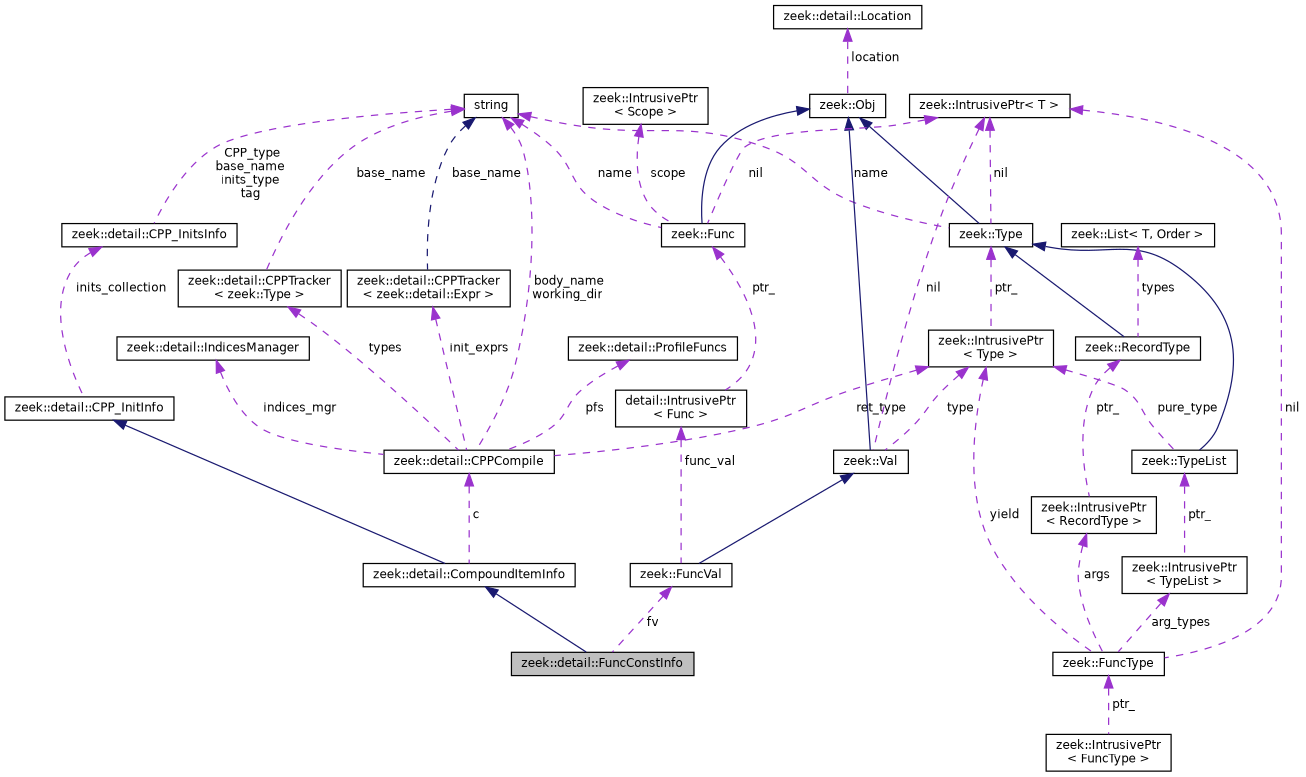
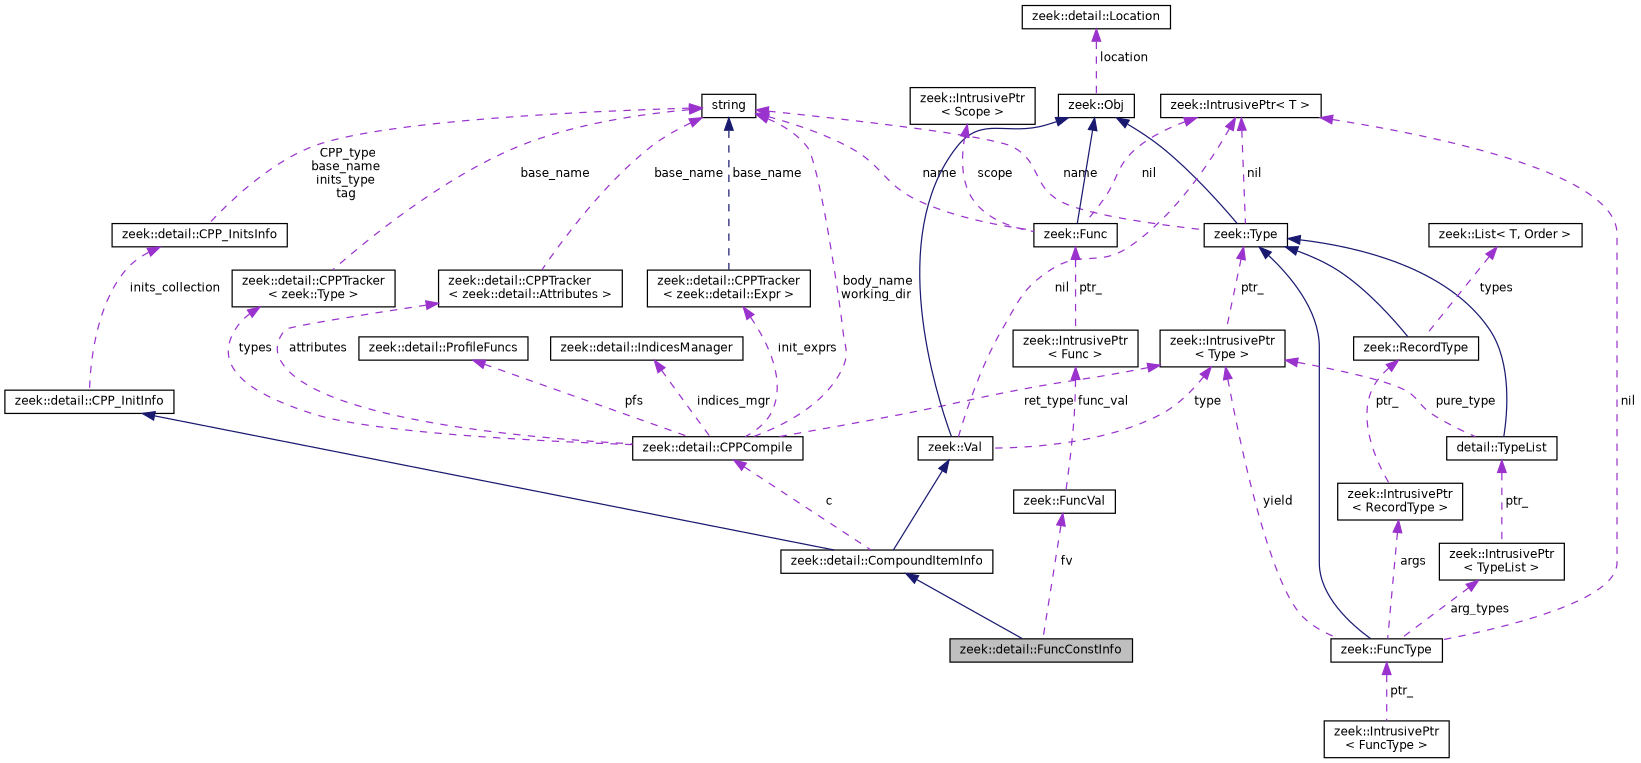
  digraph {
    rankdir=TB
    node [color=black fillcolor=white fontname=Helvetica fontsize=10 shape=record style=filled]
    edge [color=darkorchid3 dir=back fontname=Helvetica fontsize=10 labelfontname=Helvetica labelfontsize=10 style=dashed]
    n1 [fillcolor=grey75 fontcolor=black height=0.2 label="zeek::detail::FuncConstInfo" width=0.4]
    n2 [height=0.2 label="zeek::detail::CompoundItemInfo" width=0.4]
    n3 [height=0.2 label="zeek::detail::CPP_InitInfo" width=0.4]
    n4 [height=0.2 label="zeek::detail::CPP_InitsInfo" width=0.4]
    n5 [height=0.2 label=string width=0.4]
    n6 [height=0.2 label="zeek::detail::CPPCompile" width=0.4]
    n7 [height=0.2 label="zeek::Type" width=0.4]
    n8 [height=0.2 label="zeek::detail::CPPTracker\l\< zeek::Type \>" width=0.4]
+   n9 [height=0.2 label="zeek::detail::CPPTracker\l\< zeek::detail::Attributes \>" width=0.4]
    n10 [height=0.2 label="zeek::detail::CPPTracker\l\< zeek::detail::Expr \>" width=0.4]
    n11 [height=0.2 label="zeek::Func" width=0.4]
    n12 [height=0.2 label="zeek::IntrusivePtr\l\< Type \>" width=0.4]
    n13 [height=0.2 label="zeek::FuncType" width=0.4]
-   n14 [height=0.2 label="zeek::TypeList" width=0.4]
+   n14 [height=0.2 label="detail::TypeList" width=0.4]
    n15 [height=0.2 label="zeek::RecordType" width=0.4]
-   n16 [height=0.2 label="detail::IntrusivePtr\l\< Func \>" width=0.4]
+   n16 [height=0.2 label="zeek::IntrusivePtr\l\< Func \>" width=0.4]
    n17 [height=0.2 label="zeek::detail::ProfileFuncs" width=0.4]
    n18 [height=0.2 label="zeek::Val" width=0.4]
    n19 [height=0.2 label="zeek::FuncVal" width=0.4]
    n20 [height=0.2 label="zeek::IntrusivePtr\l\< FuncType \>" width=0.4]
    n21 [height=0.2 label="zeek::IntrusivePtr\l\< TypeList \>" width=0.4]
    n22 [height=0.2 label="zeek::IntrusivePtr\l\< RecordType \>" width=0.4]
    n23 [height=0.2 label="zeek::Obj" width=0.4]
    n24 [height=0.2 label="zeek::detail::Location" width=0.4]
    n25 [height=0.2 label="zeek::IntrusivePtr\< T \>" width=0.4]
    n26 [height=0.2 label="zeek::detail::IndicesManager" width=0.4]
    n27 [height=0.2 label="zeek::IntrusivePtr\l\< Scope \>" width=0.4]
    n28 [height=0.2 label="zeek::List\< T, Order \>" width=0.4]
    n2 -> n1 [color=midnightblue style=solid]
    n3 -> n2 [color=midnightblue style=solid]
    n4 -> n3 [label=" inits_collection"]
    n5 -> n4 [label=" CPP_type\nbase_name\ninits_type\ntag"]
    n5 -> n6 [label=" body_name\nworking_dir"]
    n5 -> n7 [label=" name"]
    n5 -> n8 [label=" base_name"]
+   n5 -> n9 [label=" base_name"]
    n5 -> n10 [color=midnightblue label=" base_name"]
    n5 -> n11 [label=" name"]
    n6 -> n2 [label=" c"]
    n7 -> n12 [label=" ptr_"]
+   n7 -> n13 [color=midnightblue style=solid]
    n7 -> n14 [color=midnightblue style=solid]
    n7 -> n15 [color=midnightblue style=solid]
    n8 -> n6 [label=" types"]
+   n9 -> n6 [label=" attributes"]
    n10 -> n6 [label=" init_exprs"]
    n11 -> n16 [label=" ptr_"]
    n12 -> n6 [label=" ret_type"]
    n12 -> n13 [label=" yield"]
    n12 -> n14 [label=" pure_type"]
    n12 -> n18 [label=" type"]
    n13 -> n20 [label=" ptr_"]
    n14 -> n21 [label=" ptr_"]
    n15 -> n22 [label=" ptr_"]
    n16 -> n19 [label=" func_val"]
    n17 -> n6 [label=" pfs"]
-   n18 -> n19 [color=midnightblue style=solid]
+   n18 -> n2 [color=midnightblue style=solid]
    n19 -> n1 [label=" fv"]
    n21 -> n13 [label=" arg_types"]
    n22 -> n13 [label=" args"]
    n23 -> n7 [color=midnightblue style=solid]
    n23 -> n11 [color=midnightblue style=solid]
    n23 -> n18 [color=midnightblue style=solid]
    n24 -> n23 [label=" location"]
    n25 -> n7 [label=" nil"]
    n25 -> n11 [label=" nil"]
    n25 -> n13 [label=" nil"]
    n25 -> n18 [label=" nil"]
    n26 -> n6 [label=" indices_mgr"]
    n27 -> n11 [label=" scope"]
    n28 -> n15 [label=" types"]
  }
